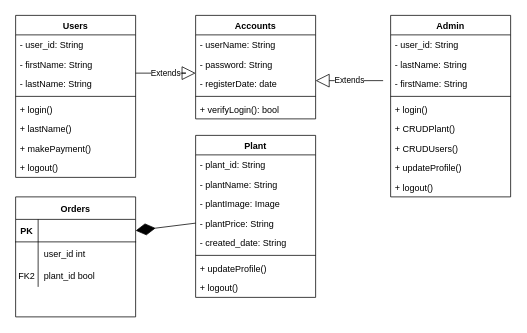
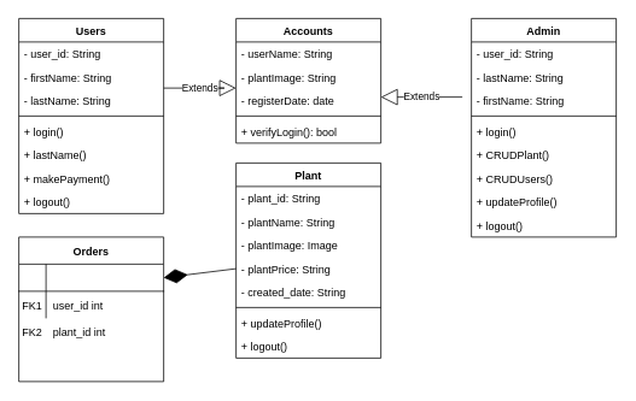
  <mxCell id="0" />
  <mxCell id="1" parent="0" />
  <mxCell id="2" value="Accounts" style="swimlane;fontStyle=1;align=center;verticalAlign=top;childLayout=stackLayout;horizontal=1;startSize=26;horizontalStack=0;resizeParent=1;resizeParentMax=0;resizeLast=0;collapsible=1;marginBottom=0;" parent="1" vertex="1"><mxGeometry x="260" y="20" width="160" height="138" as="geometry" /></mxCell>
  <mxCell id="3" value="- userName: String" style="text;strokeColor=none;fillColor=none;align=left;verticalAlign=top;spacingLeft=4;spacingRight=4;overflow=hidden;rotatable=0;points=[[0,0.5],[1,0.5]];portConstraint=eastwest;" parent="2" vertex="1"><mxGeometry y="26" width="160" height="26" as="geometry" /></mxCell>
- <mxCell id="4" value="- password: String" style="text;strokeColor=none;fillColor=none;align=left;verticalAlign=top;spacingLeft=4;spacingRight=4;overflow=hidden;rotatable=0;points=[[0,0.5],[1,0.5]];portConstraint=eastwest;" parent="2" vertex="1"><mxGeometry y="52" width="160" height="26" as="geometry" /></mxCell>
+ <mxCell id="4" value="- plantImage: String" style="text;strokeColor=none;fillColor=none;align=left;verticalAlign=top;spacingLeft=4;spacingRight=4;overflow=hidden;rotatable=0;points=[[0,0.5],[1,0.5]];portConstraint=eastwest;" parent="2" vertex="1"><mxGeometry y="52" width="160" height="26" as="geometry" /></mxCell>
  <mxCell id="5" value="- registerDate: date" style="text;strokeColor=none;fillColor=none;align=left;verticalAlign=top;spacingLeft=4;spacingRight=4;overflow=hidden;rotatable=0;points=[[0,0.5],[1,0.5]];portConstraint=eastwest;" parent="2" vertex="1"><mxGeometry y="78" width="160" height="26" as="geometry" /></mxCell>
  <mxCell id="6" value="" style="line;strokeWidth=1;fillColor=none;align=left;verticalAlign=middle;spacingTop=-1;spacingLeft=3;spacingRight=3;rotatable=0;labelPosition=right;points=[];portConstraint=eastwest;" parent="2" vertex="1"><mxGeometry y="104" width="160" height="8" as="geometry" /></mxCell>
  <mxCell id="7" value="+ verifyLogin(): bool" style="text;strokeColor=none;fillColor=none;align=left;verticalAlign=top;spacingLeft=4;spacingRight=4;overflow=hidden;rotatable=0;points=[[0,0.5],[1,0.5]];portConstraint=eastwest;" parent="2" vertex="1"><mxGeometry y="112" width="160" height="26" as="geometry" /></mxCell>
  <mxCell id="8" value="Users" style="swimlane;fontStyle=1;align=center;verticalAlign=top;childLayout=stackLayout;horizontal=1;startSize=26;horizontalStack=0;resizeParent=1;resizeParentMax=0;resizeLast=0;collapsible=1;marginBottom=0;" parent="1" vertex="1"><mxGeometry x="20" y="20" width="160" height="216" as="geometry" /></mxCell>
  <mxCell id="9" value="- user_id: String" style="text;strokeColor=none;fillColor=none;align=left;verticalAlign=top;spacingLeft=4;spacingRight=4;overflow=hidden;rotatable=0;points=[[0,0.5],[1,0.5]];portConstraint=eastwest;" parent="8" vertex="1"><mxGeometry y="26" width="160" height="26" as="geometry" /></mxCell>
  <mxCell id="10" value="- firstName: String" style="text;strokeColor=none;fillColor=none;align=left;verticalAlign=top;spacingLeft=4;spacingRight=4;overflow=hidden;rotatable=0;points=[[0,0.5],[1,0.5]];portConstraint=eastwest;" parent="8" vertex="1"><mxGeometry y="52" width="160" height="26" as="geometry" /></mxCell>
  <mxCell id="11" value="- lastName: String" style="text;strokeColor=none;fillColor=none;align=left;verticalAlign=top;spacingLeft=4;spacingRight=4;overflow=hidden;rotatable=0;points=[[0,0.5],[1,0.5]];portConstraint=eastwest;" parent="8" vertex="1"><mxGeometry y="78" width="160" height="26" as="geometry" /></mxCell>
  <mxCell id="12" value="" style="line;strokeWidth=1;fillColor=none;align=left;verticalAlign=middle;spacingTop=-1;spacingLeft=3;spacingRight=3;rotatable=0;labelPosition=right;points=[];portConstraint=eastwest;" parent="8" vertex="1"><mxGeometry y="104" width="160" height="8" as="geometry" /></mxCell>
  <mxCell id="13" value="+ login()" style="text;strokeColor=none;fillColor=none;align=left;verticalAlign=top;spacingLeft=4;spacingRight=4;overflow=hidden;rotatable=0;points=[[0,0.5],[1,0.5]];portConstraint=eastwest;" parent="8" vertex="1"><mxGeometry y="112" width="160" height="26" as="geometry" /></mxCell>
  <mxCell id="14" value="+ lastName()" style="text;strokeColor=none;fillColor=none;align=left;verticalAlign=top;spacingLeft=4;spacingRight=4;overflow=hidden;rotatable=0;points=[[0,0.5],[1,0.5]];portConstraint=eastwest;" parent="8" vertex="1"><mxGeometry y="138" width="160" height="26" as="geometry" /></mxCell>
  <mxCell id="15" value="+ makePayment()" style="text;strokeColor=none;fillColor=none;align=left;verticalAlign=top;spacingLeft=4;spacingRight=4;overflow=hidden;rotatable=0;points=[[0,0.5],[1,0.5]];portConstraint=eastwest;" parent="8" vertex="1"><mxGeometry y="164" width="160" height="26" as="geometry" /></mxCell>
  <mxCell id="16" value="+ logout()" style="text;strokeColor=none;fillColor=none;align=left;verticalAlign=top;spacingLeft=4;spacingRight=4;overflow=hidden;rotatable=0;points=[[0,0.5],[1,0.5]];portConstraint=eastwest;" parent="8" vertex="1"><mxGeometry y="190" width="160" height="26" as="geometry" /></mxCell>
  <mxCell id="17" value="Extends" style="endArrow=block;endSize=16;endFill=0;html=1;" parent="1" edge="1"><mxGeometry width="160" relative="1" as="geometry"><mxPoint x="180" y="97" as="sourcePoint" /><mxPoint x="260" y="97" as="targetPoint" /><Array as="points"><mxPoint x="250" y="97" /></Array></mxGeometry></mxCell>
  <mxCell id="18" value="Plant" style="swimlane;fontStyle=1;align=center;verticalAlign=top;childLayout=stackLayout;horizontal=1;startSize=26;horizontalStack=0;resizeParent=1;resizeParentMax=0;resizeLast=0;collapsible=1;marginBottom=0;" parent="1" vertex="1"><mxGeometry x="260" y="180" width="160" height="216" as="geometry" /></mxCell>
  <mxCell id="19" value="- plant_id: String" style="text;strokeColor=none;fillColor=none;align=left;verticalAlign=top;spacingLeft=4;spacingRight=4;overflow=hidden;rotatable=0;points=[[0,0.5],[1,0.5]];portConstraint=eastwest;" parent="18" vertex="1"><mxGeometry y="26" width="160" height="26" as="geometry" /></mxCell>
  <mxCell id="20" value="- plantName: String" style="text;strokeColor=none;fillColor=none;align=left;verticalAlign=top;spacingLeft=4;spacingRight=4;overflow=hidden;rotatable=0;points=[[0,0.5],[1,0.5]];portConstraint=eastwest;" parent="18" vertex="1"><mxGeometry y="52" width="160" height="26" as="geometry" /></mxCell>
  <mxCell id="21" value="- plantImage: Image" style="text;strokeColor=none;fillColor=none;align=left;verticalAlign=top;spacingLeft=4;spacingRight=4;overflow=hidden;rotatable=0;points=[[0,0.5],[1,0.5]];portConstraint=eastwest;" parent="18" vertex="1"><mxGeometry y="78" width="160" height="26" as="geometry" /></mxCell>
  <mxCell id="22" value="- plantPrice: String" style="text;strokeColor=none;fillColor=none;align=left;verticalAlign=top;spacingLeft=4;spacingRight=4;overflow=hidden;rotatable=0;points=[[0,0.5],[1,0.5]];portConstraint=eastwest;" parent="18" vertex="1"><mxGeometry y="104" width="160" height="26" as="geometry" /></mxCell>
  <mxCell id="23" value="- created_date: String" style="text;strokeColor=none;fillColor=none;align=left;verticalAlign=top;spacingLeft=4;spacingRight=4;overflow=hidden;rotatable=0;points=[[0,0.5],[1,0.5]];portConstraint=eastwest;" parent="18" vertex="1"><mxGeometry y="130" width="160" height="26" as="geometry" /></mxCell>
  <mxCell id="24" value="" style="line;strokeWidth=1;fillColor=none;align=left;verticalAlign=middle;spacingTop=-1;spacingLeft=3;spacingRight=3;rotatable=0;labelPosition=right;points=[];portConstraint=eastwest;" parent="18" vertex="1"><mxGeometry y="156" width="160" height="8" as="geometry" /></mxCell>
  <mxCell id="25" value="+ updateProfile()" style="text;strokeColor=none;fillColor=none;align=left;verticalAlign=top;spacingLeft=4;spacingRight=4;overflow=hidden;rotatable=0;points=[[0,0.5],[1,0.5]];portConstraint=eastwest;" parent="18" vertex="1"><mxGeometry y="164" width="160" height="26" as="geometry" /></mxCell>
  <mxCell id="26" value="+ logout()" style="text;strokeColor=none;fillColor=none;align=left;verticalAlign=top;spacingLeft=4;spacingRight=4;overflow=hidden;rotatable=0;points=[[0,0.5],[1,0.5]];portConstraint=eastwest;" parent="18" vertex="1"><mxGeometry y="190" width="160" height="26" as="geometry" /></mxCell>
  <mxCell id="27" value="Admin" style="swimlane;fontStyle=1;align=center;verticalAlign=top;childLayout=stackLayout;horizontal=1;startSize=26;horizontalStack=0;resizeParent=1;resizeParentMax=0;resizeLast=0;collapsible=1;marginBottom=0;" parent="1" vertex="1"><mxGeometry x="520" y="20" width="160" height="242" as="geometry" /></mxCell>
  <mxCell id="28" value="- user_id: String" style="text;strokeColor=none;fillColor=none;align=left;verticalAlign=top;spacingLeft=4;spacingRight=4;overflow=hidden;rotatable=0;points=[[0,0.5],[1,0.5]];portConstraint=eastwest;" parent="27" vertex="1"><mxGeometry y="26" width="160" height="26" as="geometry" /></mxCell>
  <mxCell id="29" value="- lastName: String" style="text;strokeColor=none;fillColor=none;align=left;verticalAlign=top;spacingLeft=4;spacingRight=4;overflow=hidden;rotatable=0;points=[[0,0.5],[1,0.5]];portConstraint=eastwest;" parent="27" vertex="1"><mxGeometry y="52" width="160" height="26" as="geometry" /></mxCell>
  <mxCell id="30" value="- firstName: String" style="text;strokeColor=none;fillColor=none;align=left;verticalAlign=top;spacingLeft=4;spacingRight=4;overflow=hidden;rotatable=0;points=[[0,0.5],[1,0.5]];portConstraint=eastwest;" parent="27" vertex="1"><mxGeometry y="78" width="160" height="26" as="geometry" /></mxCell>
  <mxCell id="31" value="" style="line;strokeWidth=1;fillColor=none;align=left;verticalAlign=middle;spacingTop=-1;spacingLeft=3;spacingRight=3;rotatable=0;labelPosition=right;points=[];portConstraint=eastwest;" parent="27" vertex="1"><mxGeometry y="104" width="160" height="8" as="geometry" /></mxCell>
  <mxCell id="32" value="+ login()" style="text;strokeColor=none;fillColor=none;align=left;verticalAlign=top;spacingLeft=4;spacingRight=4;overflow=hidden;rotatable=0;points=[[0,0.5],[1,0.5]];portConstraint=eastwest;" parent="27" vertex="1"><mxGeometry y="112" width="160" height="26" as="geometry" /></mxCell>
  <mxCell id="33" value="+ CRUDPlant()" style="text;strokeColor=none;fillColor=none;align=left;verticalAlign=top;spacingLeft=4;spacingRight=4;overflow=hidden;rotatable=0;points=[[0,0.5],[1,0.5]];portConstraint=eastwest;" parent="27" vertex="1"><mxGeometry y="138" width="160" height="26" as="geometry" /></mxCell>
  <mxCell id="34" value="+ CRUDUsers()" style="text;strokeColor=none;fillColor=none;align=left;verticalAlign=top;spacingLeft=4;spacingRight=4;overflow=hidden;rotatable=0;points=[[0,0.5],[1,0.5]];portConstraint=eastwest;" parent="27" vertex="1"><mxGeometry y="164" width="160" height="26" as="geometry" /></mxCell>
  <mxCell id="35" value="+ updateProfile()" style="text;strokeColor=none;fillColor=none;align=left;verticalAlign=top;spacingLeft=4;spacingRight=4;overflow=hidden;rotatable=0;points=[[0,0.5],[1,0.5]];portConstraint=eastwest;" parent="27" vertex="1"><mxGeometry y="190" width="160" height="26" as="geometry" /></mxCell>
  <mxCell id="36" value="+ logout()" style="text;strokeColor=none;fillColor=none;align=left;verticalAlign=top;spacingLeft=4;spacingRight=4;overflow=hidden;rotatable=0;points=[[0,0.5],[1,0.5]];portConstraint=eastwest;" parent="27" vertex="1"><mxGeometry y="216" width="160" height="26" as="geometry" /></mxCell>
  <mxCell id="37" value="Extends" style="endArrow=block;endSize=16;endFill=0;html=1;" parent="1" edge="1"><mxGeometry width="160" relative="1" as="geometry"><mxPoint x="510" y="107" as="sourcePoint" /><mxPoint x="420" y="107" as="targetPoint" /><Array as="points"><mxPoint x="470" y="107" /></Array></mxGeometry></mxCell>
  <mxCell id="38" value="Orders" style="shape=table;startSize=30;container=1;collapsible=1;childLayout=tableLayout;fixedRows=1;rowLines=0;fontStyle=1;align=center;resizeLast=1;" parent="1" vertex="1"><mxGeometry x="20" y="262" width="160" height="160" as="geometry" /></mxCell>
  <mxCell id="39" value="" style="shape=partialRectangle;collapsible=0;dropTarget=0;pointerEvents=0;fillColor=none;points=[[0,0.5],[1,0.5]];portConstraint=eastwest;top=0;left=0;right=0;bottom=1;" parent="38" vertex="1"><mxGeometry y="30" width="160" height="30" as="geometry" /></mxCell>
- <mxCell id="40" value="PK" style="shape=partialRectangle;overflow=hidden;connectable=0;fillColor=none;top=0;left=0;bottom=0;right=0;fontStyle=1;" parent="39" vertex="1"><mxGeometry width="30" height="30" as="geometry" /></mxCell>
  <mxCell id="41" value="" style="shape=partialRectangle;collapsible=0;dropTarget=0;pointerEvents=0;fillColor=none;points=[[0,0.5],[1,0.5]];portConstraint=eastwest;top=0;left=0;right=0;bottom=0;" parent="38" vertex="1"><mxGeometry y="60" width="160" height="30" as="geometry" /></mxCell>
+ <mxCell id="42" value="FK1" style="shape=partialRectangle;overflow=hidden;connectable=0;fillColor=none;top=0;left=0;bottom=0;right=0;" parent="41" vertex="1"><mxGeometry width="30" height="30" as="geometry" /></mxCell>
  <mxCell id="43" value="user_id int" style="shape=partialRectangle;overflow=hidden;connectable=0;fillColor=none;top=0;left=0;bottom=0;right=0;align=left;spacingLeft=6;" parent="41" vertex="1"><mxGeometry x="30" width="130" height="30" as="geometry" /></mxCell>
  <mxCell id="44" value="" style="shape=partialRectangle;collapsible=0;dropTarget=0;pointerEvents=0;fillColor=none;points=[[0,0.5],[1,0.5]];portConstraint=eastwest;top=0;left=0;right=0;bottom=0;" parent="38" vertex="1"><mxGeometry y="90" width="160" height="30" as="geometry" /></mxCell>
  <mxCell id="45" value="FK2" style="shape=partialRectangle;overflow=hidden;connectable=0;fillColor=none;top=0;left=0;bottom=0;right=0;" parent="44" vertex="1"><mxGeometry width="30" height="30" as="geometry" /></mxCell>
- <mxCell id="46" value="plant_id bool " style="shape=partialRectangle;overflow=hidden;connectable=0;fillColor=none;top=0;left=0;bottom=0;right=0;align=left;spacingLeft=6;" parent="44" vertex="1"><mxGeometry x="30" width="130" height="30" as="geometry" /></mxCell>
+ <mxCell id="46" value="plant_id int " style="shape=partialRectangle;overflow=hidden;connectable=0;fillColor=none;top=0;left=0;bottom=0;right=0;align=left;spacingLeft=6;" parent="44" vertex="1"><mxGeometry x="30" width="130" height="30" as="geometry" /></mxCell>
  <mxCell id="47" value="" style="shape=partialRectangle;collapsible=0;dropTarget=0;pointerEvents=0;fillColor=none;points=[[0,0.5],[1,0.5]];portConstraint=eastwest;top=0;left=0;right=0;bottom=0;" parent="38" vertex="1"><mxGeometry y="120" width="160" height="30" as="geometry" /></mxCell>
  <mxCell id="48" value="" style="shape=partialRectangle;overflow=hidden;connectable=0;fillColor=none;top=0;left=0;bottom=0;right=0;" parent="47" vertex="1"><mxGeometry width="30" height="30" as="geometry" /></mxCell>
  <mxCell id="49" value="" style="endArrow=diamondThin;endFill=1;endSize=24;html=1;exitX=0;exitY=0.5;exitDx=0;exitDy=0;entryX=1;entryY=0.5;entryDx=0;entryDy=0;" parent="1" source="22" target="39" edge="1"><mxGeometry width="160" relative="1" as="geometry"><mxPoint x="130" y="470" as="sourcePoint" /><mxPoint x="290" y="470" as="targetPoint" /></mxGeometry></mxCell>
